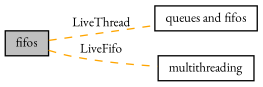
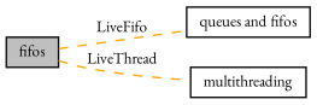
  digraph {
    fontname="EB Garamond"
    rankdir=LR
    node [color=black fillcolor=white fontname="EB Garamond" fontsize=10 shape=record style=filled]
    edge [color=orange dir=none fontname="EB Garamond" fontsize=10 labelfontname=Helvetica labelfontsize=10 shape=plaintext style=dashed]
    n1 [height=0.2 label="queues and fifos" width=0.4]
    n2 [fillcolor=grey75 fontcolor=black height=0.2 label=fifos width=0.4]
    n3 [height=0.2 label=multithreading width=0.4]
-   n2 -> n1 [label=LiveThread]
-   n2 -> n3 [label=LiveFifo]
+   n2 -> n1 [label=LiveFifo]
+   n2 -> n3 [label=LiveThread]
  }
